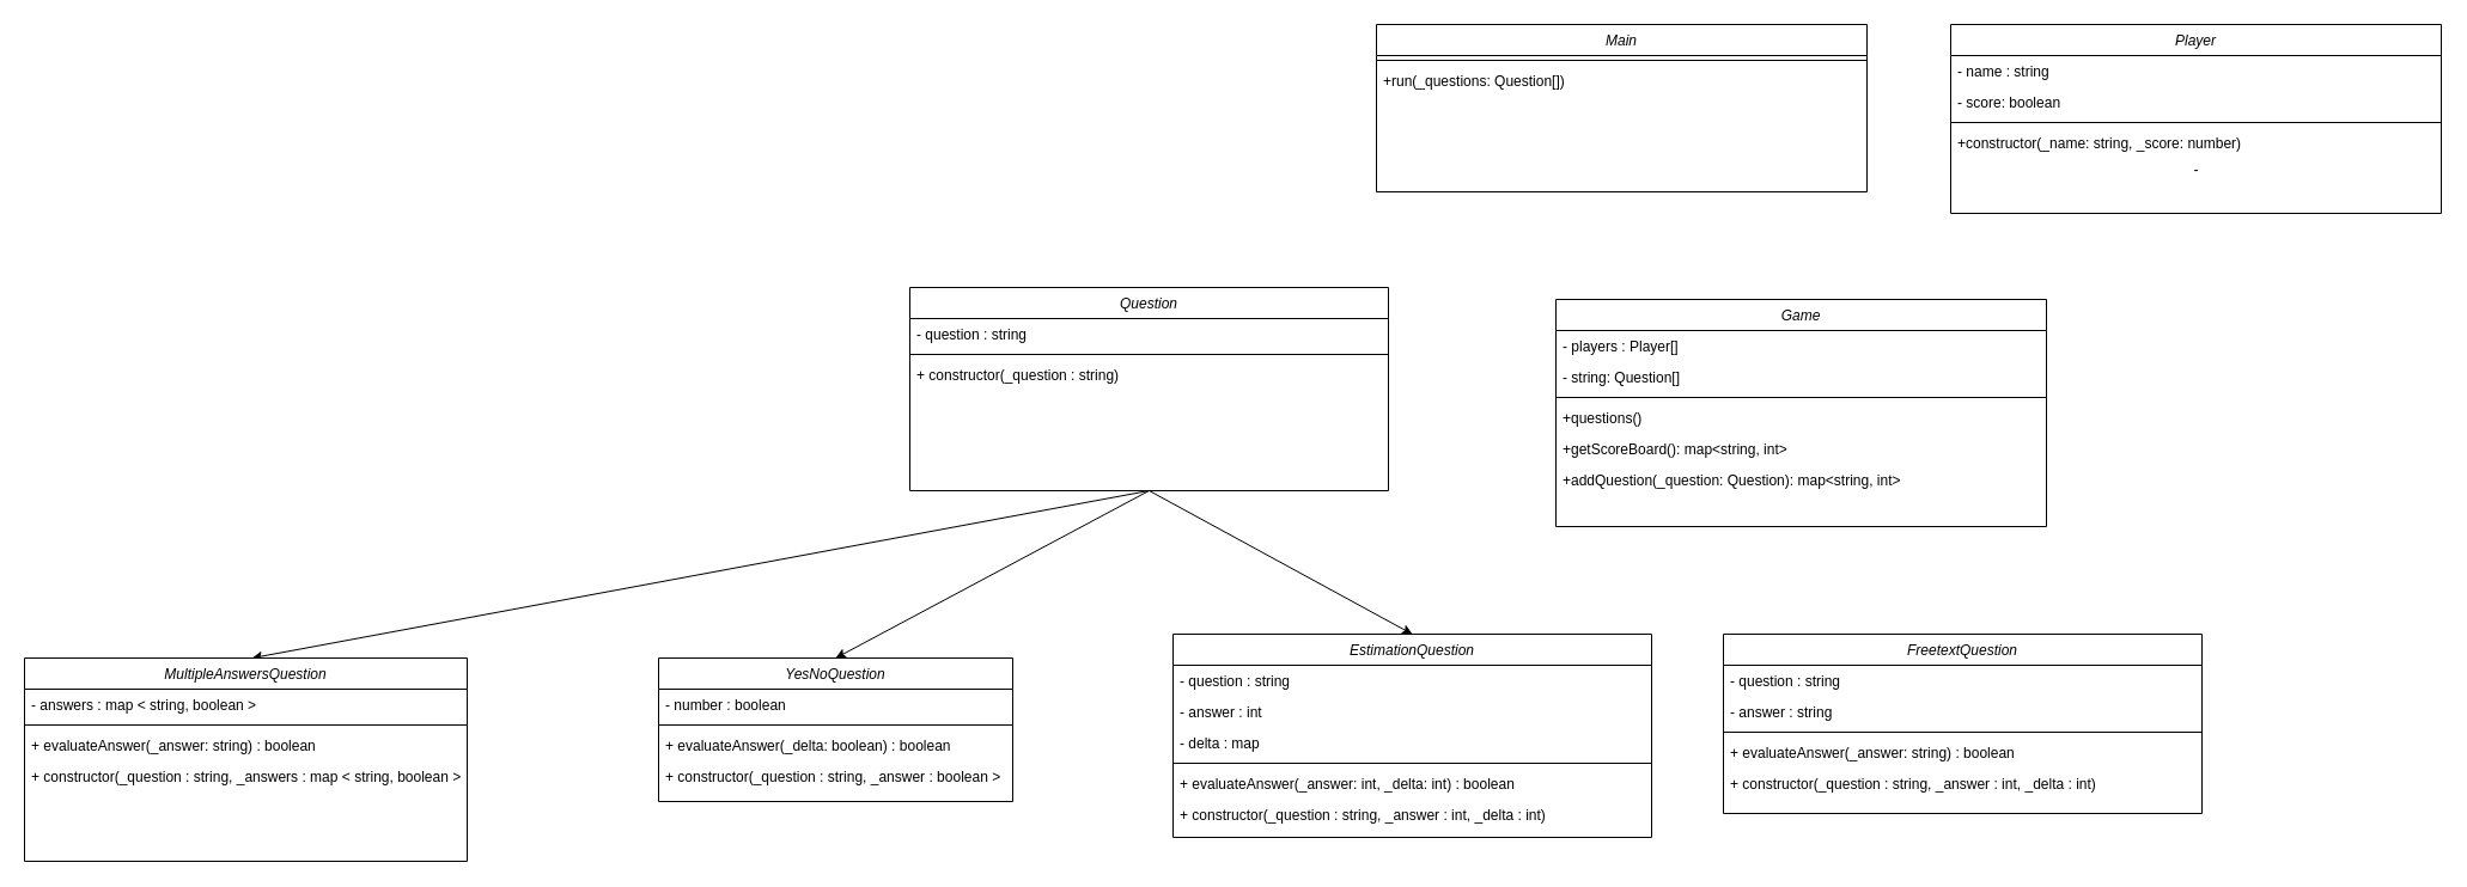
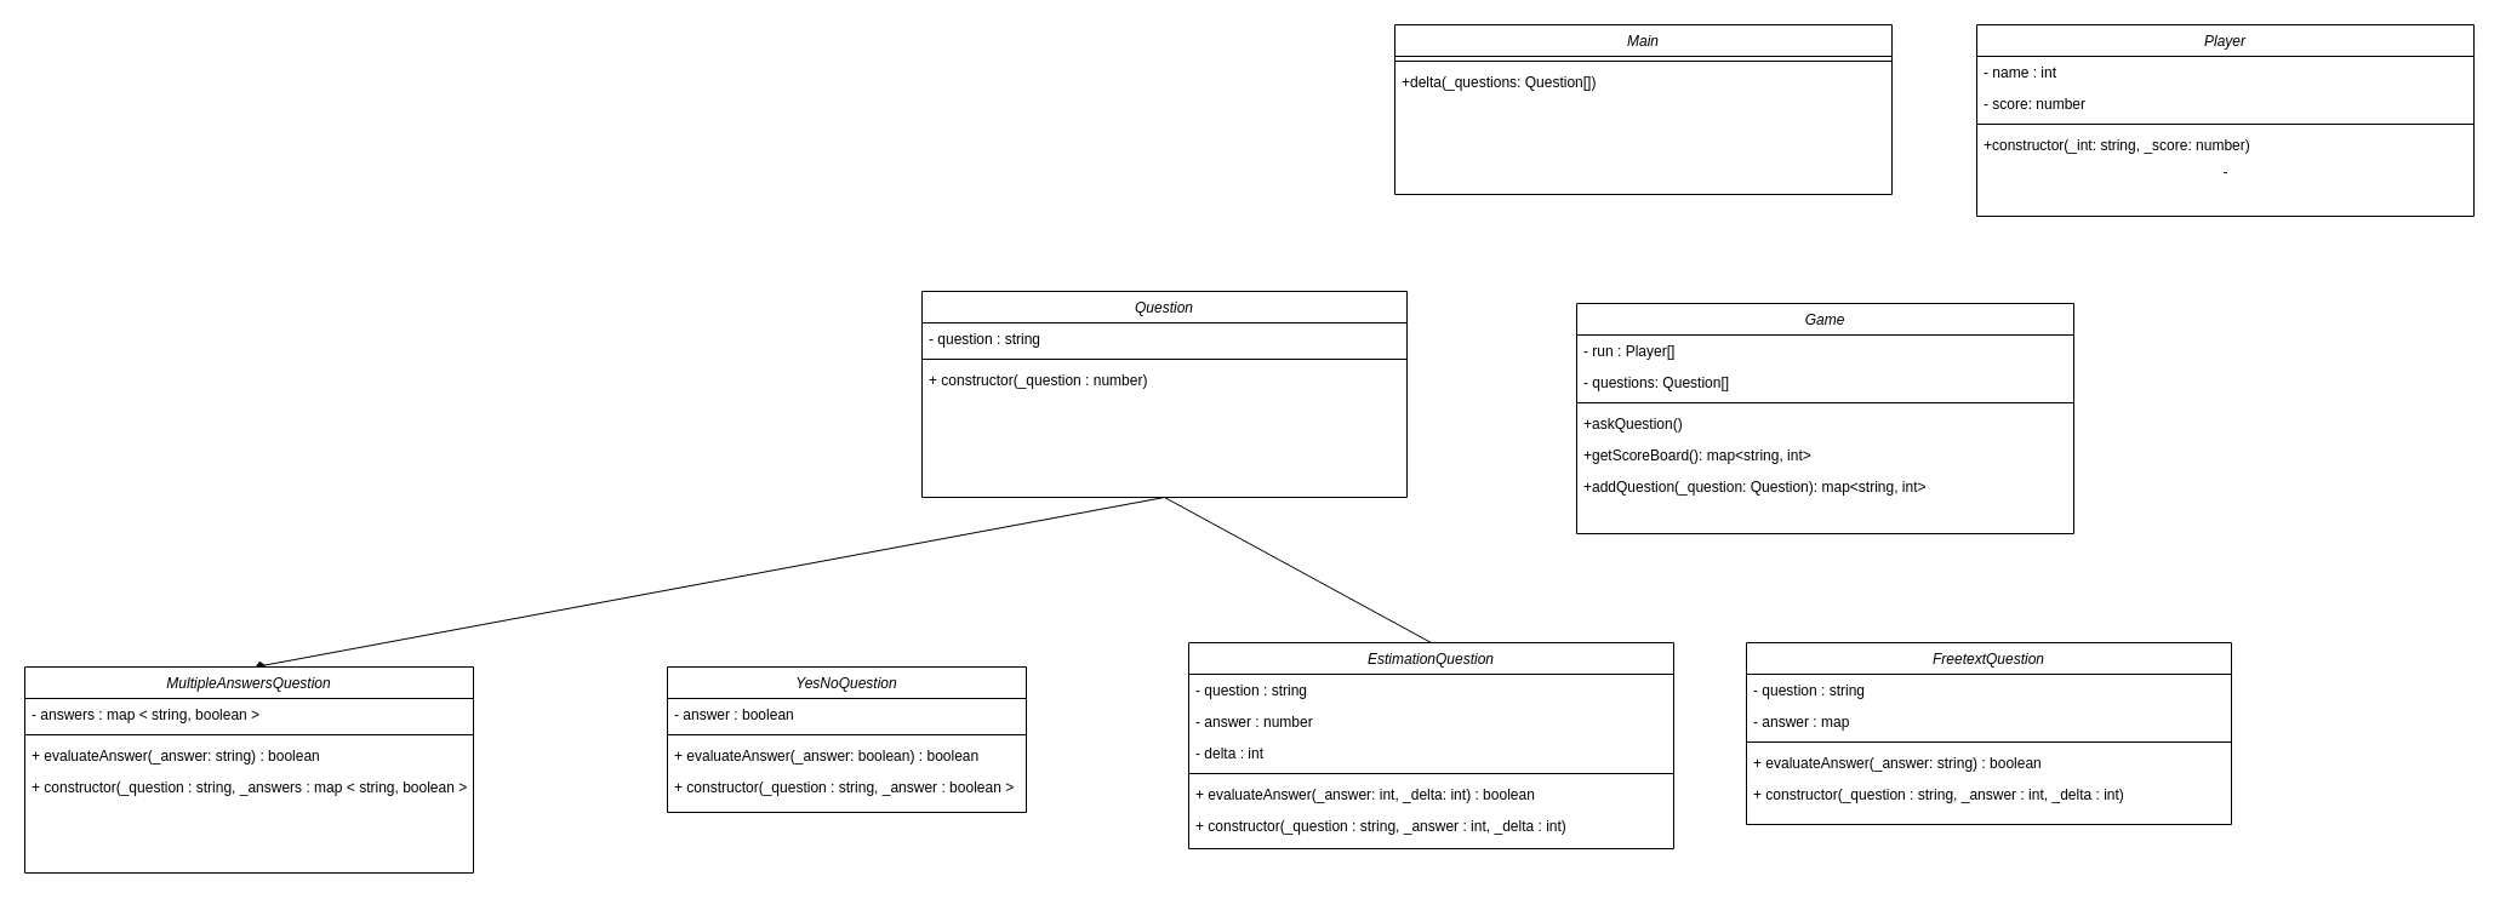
  <mxCell id="0" />
  <mxCell id="1" parent="0" />
- <mxCell id="2" value="" style="endArrow=classic;html=1;exitX=0.5;exitY=1;exitDx=0;exitDy=0;entryX=0.5;entryY=0;entryDx=0;entryDy=0;" edge="1" parent="1" source="23" target="27"><mxGeometry width="50" height="50" relative="1" as="geometry"><mxPoint x="210" y="540" as="sourcePoint" /><mxPoint x="260" y="490" as="targetPoint" /></mxGeometry></mxCell>
- <mxCell id="3" value="" style="endArrow=classic;html=1;entryX=0.514;entryY=0;entryDx=0;entryDy=0;entryPerimeter=0;exitX=0.5;exitY=1;exitDx=0;exitDy=0;" edge="1" parent="1" source="23" target="4"><mxGeometry width="50" height="50" relative="1" as="geometry"><mxPoint x="340" y="440" as="sourcePoint" /><mxPoint x="260" y="490" as="targetPoint" /></mxGeometry></mxCell>
+ <mxCell id="3" value="" style="endArrow=diamond;html=1;entryX=0.514;entryY=0;entryDx=0;entryDy=0;entryPerimeter=0;exitX=0.5;exitY=1;exitDx=0;exitDy=0;" edge="1" parent="1" source="23" target="4"><mxGeometry width="50" height="50" relative="1" as="geometry"><mxPoint x="340" y="440" as="sourcePoint" /><mxPoint x="260" y="490" as="targetPoint" /></mxGeometry></mxCell>
  <mxCell id="4" value="MultipleAnswersQuestion" style="swimlane;fontStyle=2;align=center;verticalAlign=top;childLayout=stackLayout;horizontal=1;startSize=26;horizontalStack=0;resizeParent=1;resizeLast=0;collapsible=1;marginBottom=0;rounded=0;shadow=0;strokeWidth=1;" vertex="1" parent="1"><mxGeometry x="20" y="550" width="370" height="170" as="geometry"><mxRectangle x="230" y="140" width="160" height="26" as="alternateBounds" /></mxGeometry></mxCell>
  <mxCell id="5" value="- answers : map &lt; string, boolean &gt;" style="text;align=left;verticalAlign=top;spacingLeft=4;spacingRight=4;overflow=hidden;rotatable=0;points=[[0,0.5],[1,0.5]];portConstraint=eastwest;rounded=0;shadow=0;html=0;" vertex="1" parent="4"><mxGeometry y="26" width="370" height="26" as="geometry" /></mxCell>
  <mxCell id="6" value="" style="line;html=1;strokeWidth=1;align=left;verticalAlign=middle;spacingTop=-1;spacingLeft=3;spacingRight=3;rotatable=0;labelPosition=right;points=[];portConstraint=eastwest;" vertex="1" parent="4"><mxGeometry y="52" width="370" height="8" as="geometry" /></mxCell>
  <mxCell id="7" value="+ evaluateAnswer(_answer: string) : boolean" style="text;align=left;verticalAlign=top;spacingLeft=4;spacingRight=4;overflow=hidden;rotatable=0;points=[[0,0.5],[1,0.5]];portConstraint=eastwest;" vertex="1" parent="4"><mxGeometry y="60" width="370" height="26" as="geometry" /></mxCell>
  <mxCell id="8" value="+ constructor(_question : string, _answers : map &lt; string, boolean &gt; " style="text;align=left;verticalAlign=top;spacingLeft=4;spacingRight=4;overflow=hidden;rotatable=0;points=[[0,0.5],[1,0.5]];portConstraint=eastwest;" vertex="1" parent="4"><mxGeometry y="86" width="370" height="26" as="geometry" /></mxCell>
  <mxCell id="9" value="EstimationQuestion" style="swimlane;fontStyle=2;align=center;verticalAlign=top;childLayout=stackLayout;horizontal=1;startSize=26;horizontalStack=0;resizeParent=1;resizeLast=0;collapsible=1;marginBottom=0;rounded=0;shadow=0;strokeWidth=1;" vertex="1" parent="1"><mxGeometry x="980" y="530" width="400" height="170" as="geometry"><mxRectangle x="230" y="140" width="160" height="26" as="alternateBounds" /></mxGeometry></mxCell>
  <mxCell id="10" value="- question : string" style="text;align=left;verticalAlign=top;spacingLeft=4;spacingRight=4;overflow=hidden;rotatable=0;points=[[0,0.5],[1,0.5]];portConstraint=eastwest;" vertex="1" parent="9"><mxGeometry y="26" width="400" height="26" as="geometry" /></mxCell>
- <mxCell id="11" value="- answer : int" style="text;align=left;verticalAlign=top;spacingLeft=4;spacingRight=4;overflow=hidden;rotatable=0;points=[[0,0.5],[1,0.5]];portConstraint=eastwest;rounded=0;shadow=0;html=0;" vertex="1" parent="9"><mxGeometry y="52" width="400" height="26" as="geometry" /></mxCell>
- <mxCell id="12" value="- delta : map" style="text;align=left;verticalAlign=top;spacingLeft=4;spacingRight=4;overflow=hidden;rotatable=0;points=[[0,0.5],[1,0.5]];portConstraint=eastwest;rounded=0;shadow=0;html=0;" vertex="1" parent="9"><mxGeometry y="78" width="400" height="26" as="geometry" /></mxCell>
+ <mxCell id="11" value="- answer : number" style="text;align=left;verticalAlign=top;spacingLeft=4;spacingRight=4;overflow=hidden;rotatable=0;points=[[0,0.5],[1,0.5]];portConstraint=eastwest;rounded=0;shadow=0;html=0;" vertex="1" parent="9"><mxGeometry y="52" width="400" height="26" as="geometry" /></mxCell>
+ <mxCell id="12" value="- delta : int" style="text;align=left;verticalAlign=top;spacingLeft=4;spacingRight=4;overflow=hidden;rotatable=0;points=[[0,0.5],[1,0.5]];portConstraint=eastwest;rounded=0;shadow=0;html=0;" vertex="1" parent="9"><mxGeometry y="78" width="400" height="26" as="geometry" /></mxCell>
  <mxCell id="13" value="" style="line;html=1;strokeWidth=1;align=left;verticalAlign=middle;spacingTop=-1;spacingLeft=3;spacingRight=3;rotatable=0;labelPosition=right;points=[];portConstraint=eastwest;" vertex="1" parent="9"><mxGeometry y="104" width="400" height="8" as="geometry" /></mxCell>
  <mxCell id="14" value="+ evaluateAnswer(_answer: int, _delta: int) : boolean" style="text;align=left;verticalAlign=top;spacingLeft=4;spacingRight=4;overflow=hidden;rotatable=0;points=[[0,0.5],[1,0.5]];portConstraint=eastwest;" vertex="1" parent="9"><mxGeometry y="112" width="400" height="26" as="geometry" /></mxCell>
  <mxCell id="15" value="+ constructor(_question : string, _answer : int, _delta : int)" style="text;align=left;verticalAlign=top;spacingLeft=4;spacingRight=4;overflow=hidden;rotatable=0;points=[[0,0.5],[1,0.5]];portConstraint=eastwest;" vertex="1" parent="9"><mxGeometry y="138" width="400" height="26" as="geometry" /></mxCell>
  <mxCell id="16" value="FreetextQuestion" style="swimlane;fontStyle=2;align=center;verticalAlign=top;childLayout=stackLayout;horizontal=1;startSize=26;horizontalStack=0;resizeParent=1;resizeLast=0;collapsible=1;marginBottom=0;rounded=0;shadow=0;strokeWidth=1;" vertex="1" parent="1"><mxGeometry x="1440" y="530" width="400" height="150" as="geometry"><mxRectangle x="230" y="140" width="160" height="26" as="alternateBounds" /></mxGeometry></mxCell>
  <mxCell id="17" value="- question : string" style="text;align=left;verticalAlign=top;spacingLeft=4;spacingRight=4;overflow=hidden;rotatable=0;points=[[0,0.5],[1,0.5]];portConstraint=eastwest;" vertex="1" parent="16"><mxGeometry y="26" width="400" height="26" as="geometry" /></mxCell>
- <mxCell id="18" value="- answer : string" style="text;align=left;verticalAlign=top;spacingLeft=4;spacingRight=4;overflow=hidden;rotatable=0;points=[[0,0.5],[1,0.5]];portConstraint=eastwest;rounded=0;shadow=0;html=0;" vertex="1" parent="16"><mxGeometry y="52" width="400" height="26" as="geometry" /></mxCell>
+ <mxCell id="18" value="- answer : map" style="text;align=left;verticalAlign=top;spacingLeft=4;spacingRight=4;overflow=hidden;rotatable=0;points=[[0,0.5],[1,0.5]];portConstraint=eastwest;rounded=0;shadow=0;html=0;" vertex="1" parent="16"><mxGeometry y="52" width="400" height="26" as="geometry" /></mxCell>
  <mxCell id="19" value="" style="line;html=1;strokeWidth=1;align=left;verticalAlign=middle;spacingTop=-1;spacingLeft=3;spacingRight=3;rotatable=0;labelPosition=right;points=[];portConstraint=eastwest;" vertex="1" parent="16"><mxGeometry y="78" width="400" height="8" as="geometry" /></mxCell>
  <mxCell id="20" value="+ evaluateAnswer(_answer: string) : boolean" style="text;align=left;verticalAlign=top;spacingLeft=4;spacingRight=4;overflow=hidden;rotatable=0;points=[[0,0.5],[1,0.5]];portConstraint=eastwest;" vertex="1" parent="16"><mxGeometry y="86" width="400" height="26" as="geometry" /></mxCell>
  <mxCell id="21" value="+ constructor(_question : string, _answer : int, _delta : int)" style="text;align=left;verticalAlign=top;spacingLeft=4;spacingRight=4;overflow=hidden;rotatable=0;points=[[0,0.5],[1,0.5]];portConstraint=eastwest;" vertex="1" parent="16"><mxGeometry y="112" width="400" height="26" as="geometry" /></mxCell>
- <mxCell id="22" style="rounded=0;orthogonalLoop=1;jettySize=auto;html=1;exitX=0.5;exitY=1;exitDx=0;exitDy=0;entryX=0.5;entryY=0;entryDx=0;entryDy=0;" edge="1" parent="1" source="23" target="9"><mxGeometry relative="1" as="geometry" /></mxCell>
+ <mxCell id="22" style="rounded=0;orthogonalLoop=1;jettySize=auto;html=1;exitX=0.5;exitY=1;exitDx=0;exitDy=0;entryX=0.5;entryY=0;entryDx=0;entryDy=0;endArrow=none;" edge="1" parent="1" source="23" target="9"><mxGeometry relative="1" as="geometry" /></mxCell>
  <mxCell id="23" value="Question" style="swimlane;fontStyle=2;align=center;verticalAlign=top;childLayout=stackLayout;horizontal=1;startSize=26;horizontalStack=0;resizeParent=1;resizeLast=0;collapsible=1;marginBottom=0;rounded=0;shadow=0;strokeWidth=1;" parent="1" vertex="1"><mxGeometry x="760" y="240" width="400" height="170" as="geometry"><mxRectangle x="230" y="140" width="160" height="26" as="alternateBounds" /></mxGeometry></mxCell>
  <mxCell id="24" value="- question : string" style="text;align=left;verticalAlign=top;spacingLeft=4;spacingRight=4;overflow=hidden;rotatable=0;points=[[0,0.5],[1,0.5]];portConstraint=eastwest;" parent="23" vertex="1"><mxGeometry y="26" width="400" height="26" as="geometry" /></mxCell>
  <mxCell id="25" value="" style="line;html=1;strokeWidth=1;align=left;verticalAlign=middle;spacingTop=-1;spacingLeft=3;spacingRight=3;rotatable=0;labelPosition=right;points=[];portConstraint=eastwest;" parent="23" vertex="1"><mxGeometry y="52" width="400" height="8" as="geometry" /></mxCell>
- <mxCell id="26" value="+ constructor(_question : string) " style="text;align=left;verticalAlign=top;spacingLeft=4;spacingRight=4;overflow=hidden;rotatable=0;points=[[0,0.5],[1,0.5]];portConstraint=eastwest;" vertex="1" parent="23"><mxGeometry y="60" width="400" height="26" as="geometry" /></mxCell>
+ <mxCell id="26" value="+ constructor(_question : number) " style="text;align=left;verticalAlign=top;spacingLeft=4;spacingRight=4;overflow=hidden;rotatable=0;points=[[0,0.5],[1,0.5]];portConstraint=eastwest;" vertex="1" parent="23"><mxGeometry y="60" width="400" height="26" as="geometry" /></mxCell>
  <mxCell id="27" value="YesNoQuestion" style="swimlane;fontStyle=2;align=center;verticalAlign=top;childLayout=stackLayout;horizontal=1;startSize=26;horizontalStack=0;resizeParent=1;resizeLast=0;collapsible=1;marginBottom=0;rounded=0;shadow=0;strokeWidth=1;" vertex="1" parent="1"><mxGeometry x="550" y="550" width="296" height="120" as="geometry"><mxRectangle x="230" y="140" width="160" height="26" as="alternateBounds" /></mxGeometry></mxCell>
- <mxCell id="28" value="- number : boolean" style="text;align=left;verticalAlign=top;spacingLeft=4;spacingRight=4;overflow=hidden;rotatable=0;points=[[0,0.5],[1,0.5]];portConstraint=eastwest;rounded=0;shadow=0;html=0;" vertex="1" parent="27"><mxGeometry y="26" width="296" height="26" as="geometry" /></mxCell>
+ <mxCell id="28" value="- answer : boolean" style="text;align=left;verticalAlign=top;spacingLeft=4;spacingRight=4;overflow=hidden;rotatable=0;points=[[0,0.5],[1,0.5]];portConstraint=eastwest;rounded=0;shadow=0;html=0;" vertex="1" parent="27"><mxGeometry y="26" width="296" height="26" as="geometry" /></mxCell>
  <mxCell id="29" value="" style="line;html=1;strokeWidth=1;align=left;verticalAlign=middle;spacingTop=-1;spacingLeft=3;spacingRight=3;rotatable=0;labelPosition=right;points=[];portConstraint=eastwest;" vertex="1" parent="27"><mxGeometry y="52" width="296" height="8" as="geometry" /></mxCell>
- <mxCell id="30" value="+ evaluateAnswer(_delta: boolean) : boolean" style="text;align=left;verticalAlign=top;spacingLeft=4;spacingRight=4;overflow=hidden;rotatable=0;points=[[0,0.5],[1,0.5]];portConstraint=eastwest;" vertex="1" parent="27"><mxGeometry y="60" width="296" height="26" as="geometry" /></mxCell>
+ <mxCell id="30" value="+ evaluateAnswer(_answer: boolean) : boolean" style="text;align=left;verticalAlign=top;spacingLeft=4;spacingRight=4;overflow=hidden;rotatable=0;points=[[0,0.5],[1,0.5]];portConstraint=eastwest;" vertex="1" parent="27"><mxGeometry y="60" width="296" height="26" as="geometry" /></mxCell>
  <mxCell id="31" value="+ constructor(_question : string, _answer : boolean &gt; " style="text;align=left;verticalAlign=top;spacingLeft=4;spacingRight=4;overflow=hidden;rotatable=0;points=[[0,0.5],[1,0.5]];portConstraint=eastwest;" vertex="1" parent="27"><mxGeometry y="86" width="296" height="26" as="geometry" /></mxCell>
  <mxCell id="32" value="Game" style="swimlane;fontStyle=2;align=center;verticalAlign=top;childLayout=stackLayout;horizontal=1;startSize=26;horizontalStack=0;resizeParent=1;resizeLast=0;collapsible=1;marginBottom=0;rounded=0;shadow=0;strokeWidth=1;" vertex="1" parent="1"><mxGeometry x="1300" y="250" width="410" height="190" as="geometry"><mxRectangle x="230" y="140" width="160" height="26" as="alternateBounds" /></mxGeometry></mxCell>
- <mxCell id="33" value="- players : Player[]&#10;" style="text;align=left;verticalAlign=top;spacingLeft=4;spacingRight=4;overflow=hidden;rotatable=0;points=[[0,0.5],[1,0.5]];portConstraint=eastwest;" vertex="1" parent="32"><mxGeometry y="26" width="410" height="26" as="geometry" /></mxCell>
- <mxCell id="34" value="- string: Question[]&#10;&#10;" style="text;align=left;verticalAlign=top;spacingLeft=4;spacingRight=4;overflow=hidden;rotatable=0;points=[[0,0.5],[1,0.5]];portConstraint=eastwest;" vertex="1" parent="32"><mxGeometry y="52" width="410" height="26" as="geometry" /></mxCell>
+ <mxCell id="33" value="- run : Player[]&#10;" style="text;align=left;verticalAlign=top;spacingLeft=4;spacingRight=4;overflow=hidden;rotatable=0;points=[[0,0.5],[1,0.5]];portConstraint=eastwest;" vertex="1" parent="32"><mxGeometry y="26" width="410" height="26" as="geometry" /></mxCell>
+ <mxCell id="34" value="- questions: Question[]&#10;&#10;" style="text;align=left;verticalAlign=top;spacingLeft=4;spacingRight=4;overflow=hidden;rotatable=0;points=[[0,0.5],[1,0.5]];portConstraint=eastwest;" vertex="1" parent="32"><mxGeometry y="52" width="410" height="26" as="geometry" /></mxCell>
  <mxCell id="35" value="" style="line;html=1;strokeWidth=1;align=left;verticalAlign=middle;spacingTop=-1;spacingLeft=3;spacingRight=3;rotatable=0;labelPosition=right;points=[];portConstraint=eastwest;" vertex="1" parent="32"><mxGeometry y="78" width="410" height="8" as="geometry" /></mxCell>
- <mxCell id="36" value="+questions()" style="text;align=left;verticalAlign=top;spacingLeft=4;spacingRight=4;overflow=hidden;rotatable=0;points=[[0,0.5],[1,0.5]];portConstraint=eastwest;" vertex="1" parent="32"><mxGeometry y="86" width="410" height="26" as="geometry" /></mxCell>
+ <mxCell id="36" value="+askQuestion()" style="text;align=left;verticalAlign=top;spacingLeft=4;spacingRight=4;overflow=hidden;rotatable=0;points=[[0,0.5],[1,0.5]];portConstraint=eastwest;" vertex="1" parent="32"><mxGeometry y="86" width="410" height="26" as="geometry" /></mxCell>
  <mxCell id="37" value="+getScoreBoard(): map&lt;string, int&gt;" style="text;align=left;verticalAlign=top;spacingLeft=4;spacingRight=4;overflow=hidden;rotatable=0;points=[[0,0.5],[1,0.5]];portConstraint=eastwest;" vertex="1" parent="32"><mxGeometry y="112" width="410" height="26" as="geometry" /></mxCell>
  <mxCell id="38" value="+addQuestion(_question: Question): map&lt;string, int&gt;" style="text;align=left;verticalAlign=top;spacingLeft=4;spacingRight=4;overflow=hidden;rotatable=0;points=[[0,0.5],[1,0.5]];portConstraint=eastwest;" vertex="1" parent="32"><mxGeometry y="138" width="410" height="26" as="geometry" /></mxCell>
  <mxCell id="39" value="Player" style="swimlane;fontStyle=2;align=center;verticalAlign=top;childLayout=stackLayout;horizontal=1;startSize=26;horizontalStack=0;resizeParent=1;resizeLast=0;collapsible=1;marginBottom=0;rounded=0;shadow=0;strokeWidth=1;" vertex="1" parent="1"><mxGeometry x="1630" y="20" width="410" height="158" as="geometry"><mxRectangle x="230" y="140" width="160" height="26" as="alternateBounds" /></mxGeometry></mxCell>
- <mxCell id="40" value="- name : string&#10;" style="text;align=left;verticalAlign=top;spacingLeft=4;spacingRight=4;overflow=hidden;rotatable=0;points=[[0,0.5],[1,0.5]];portConstraint=eastwest;" vertex="1" parent="39"><mxGeometry y="26" width="410" height="26" as="geometry" /></mxCell>
- <mxCell id="41" value="- score: boolean&#10;&#10;" style="text;align=left;verticalAlign=top;spacingLeft=4;spacingRight=4;overflow=hidden;rotatable=0;points=[[0,0.5],[1,0.5]];portConstraint=eastwest;" vertex="1" parent="39"><mxGeometry y="52" width="410" height="26" as="geometry" /></mxCell>
+ <mxCell id="40" value="- name : int&#10;" style="text;align=left;verticalAlign=top;spacingLeft=4;spacingRight=4;overflow=hidden;rotatable=0;points=[[0,0.5],[1,0.5]];portConstraint=eastwest;" vertex="1" parent="39"><mxGeometry y="26" width="410" height="26" as="geometry" /></mxCell>
+ <mxCell id="41" value="- score: number&#10;&#10;" style="text;align=left;verticalAlign=top;spacingLeft=4;spacingRight=4;overflow=hidden;rotatable=0;points=[[0,0.5],[1,0.5]];portConstraint=eastwest;" vertex="1" parent="39"><mxGeometry y="52" width="410" height="26" as="geometry" /></mxCell>
  <mxCell id="42" value="" style="line;html=1;strokeWidth=1;align=left;verticalAlign=middle;spacingTop=-1;spacingLeft=3;spacingRight=3;rotatable=0;labelPosition=right;points=[];portConstraint=eastwest;" vertex="1" parent="39"><mxGeometry y="78" width="410" height="8" as="geometry" /></mxCell>
- <mxCell id="43" value="+constructor(_name: string, _score: number)" style="text;align=left;verticalAlign=top;spacingLeft=4;spacingRight=4;overflow=hidden;rotatable=0;points=[[0,0.5],[1,0.5]];portConstraint=eastwest;" vertex="1" parent="39"><mxGeometry y="86" width="410" height="26" as="geometry" /></mxCell>
+ <mxCell id="43" value="+constructor(_int: string, _score: number)" style="text;align=left;verticalAlign=top;spacingLeft=4;spacingRight=4;overflow=hidden;rotatable=0;points=[[0,0.5],[1,0.5]];portConstraint=eastwest;" vertex="1" parent="39"><mxGeometry y="86" width="410" height="26" as="geometry" /></mxCell>
  <mxCell id="44" value="-" style="text;html=1;align=center;verticalAlign=middle;resizable=0;points=[];autosize=1;" vertex="1" parent="39"><mxGeometry y="112" width="410" height="20" as="geometry" /></mxCell>
  <mxCell id="45" value="Main" style="swimlane;fontStyle=2;align=center;verticalAlign=top;childLayout=stackLayout;horizontal=1;startSize=26;horizontalStack=0;resizeParent=1;resizeLast=0;collapsible=1;marginBottom=0;rounded=0;shadow=0;strokeWidth=1;" vertex="1" parent="1"><mxGeometry x="1150" y="20" width="410" height="140" as="geometry"><mxRectangle x="230" y="140" width="160" height="26" as="alternateBounds" /></mxGeometry></mxCell>
  <mxCell id="46" value="" style="line;html=1;strokeWidth=1;align=left;verticalAlign=middle;spacingTop=-1;spacingLeft=3;spacingRight=3;rotatable=0;labelPosition=right;points=[];portConstraint=eastwest;" vertex="1" parent="45"><mxGeometry y="26" width="410" height="8" as="geometry" /></mxCell>
- <mxCell id="47" value="+run(_questions: Question[])" style="text;align=left;verticalAlign=top;spacingLeft=4;spacingRight=4;overflow=hidden;rotatable=0;points=[[0,0.5],[1,0.5]];portConstraint=eastwest;" vertex="1" parent="45"><mxGeometry y="34" width="410" height="26" as="geometry" /></mxCell>
+ <mxCell id="47" value="+delta(_questions: Question[])" style="text;align=left;verticalAlign=top;spacingLeft=4;spacingRight=4;overflow=hidden;rotatable=0;points=[[0,0.5],[1,0.5]];portConstraint=eastwest;" vertex="1" parent="45"><mxGeometry y="34" width="410" height="26" as="geometry" /></mxCell>
